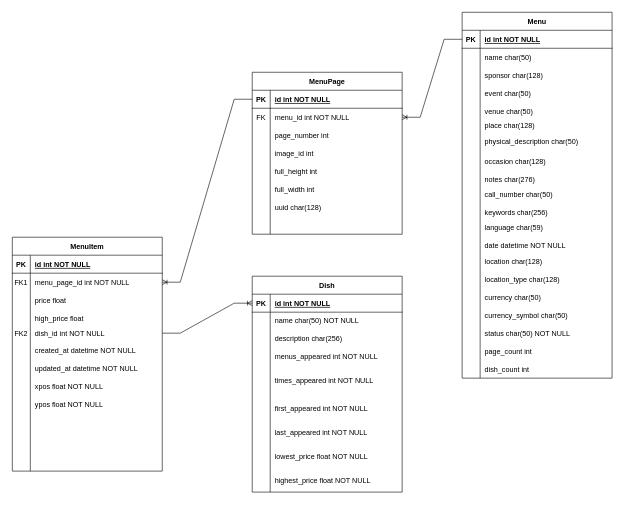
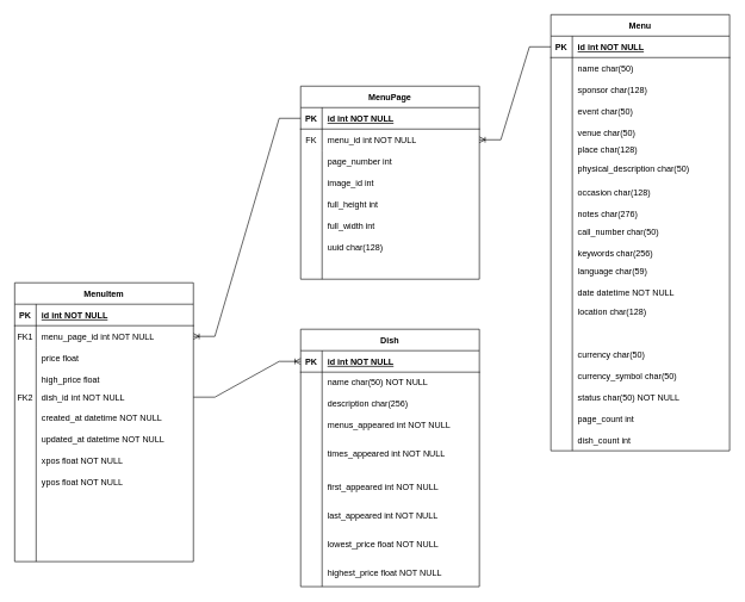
  <mxCell id="0" />
  <mxCell id="1" parent="0" />
  <mxCell id="2" value="Dish" style="shape=table;startSize=30;container=1;collapsible=1;childLayout=tableLayout;fixedRows=1;rowLines=0;fontStyle=1;align=center;resizeLast=1;" parent="1" vertex="1"><mxGeometry x="420" y="460" width="250" height="360" as="geometry" /></mxCell>
  <mxCell id="3" value="" style="shape=partialRectangle;collapsible=0;dropTarget=0;pointerEvents=0;fillColor=none;points=[[0,0.5],[1,0.5]];portConstraint=eastwest;top=0;left=0;right=0;bottom=1;" parent="2" vertex="1"><mxGeometry y="30" width="250" height="30" as="geometry" /></mxCell>
  <mxCell id="4" value="PK" style="shape=partialRectangle;overflow=hidden;connectable=0;fillColor=none;top=0;left=0;bottom=0;right=0;fontStyle=1;" parent="3" vertex="1"><mxGeometry width="30" height="30" as="geometry"><mxRectangle width="30" height="30" as="alternateBounds" /></mxGeometry></mxCell>
  <mxCell id="5" value="id int NOT NULL " style="shape=partialRectangle;overflow=hidden;connectable=0;fillColor=none;top=0;left=0;bottom=0;right=0;align=left;spacingLeft=6;fontStyle=5;" parent="3" vertex="1"><mxGeometry x="30" width="220" height="30" as="geometry"><mxRectangle width="220" height="30" as="alternateBounds" /></mxGeometry></mxCell>
  <mxCell id="6" value="" style="shape=partialRectangle;collapsible=0;dropTarget=0;pointerEvents=0;fillColor=none;points=[[0,0.5],[1,0.5]];portConstraint=eastwest;top=0;left=0;right=0;bottom=0;" parent="2" vertex="1"><mxGeometry y="60" width="250" height="300" as="geometry" /></mxCell>
  <mxCell id="7" value="" style="shape=partialRectangle;overflow=hidden;connectable=0;fillColor=none;top=0;left=0;bottom=0;right=0;" parent="6" vertex="1"><mxGeometry width="30" height="300" as="geometry"><mxRectangle width="30" height="300" as="alternateBounds" /></mxGeometry></mxCell>
  <mxCell id="8" value="" style="shape=partialRectangle;overflow=hidden;connectable=0;fillColor=none;top=0;left=0;bottom=0;right=0;align=left;spacingLeft=6;" parent="6" vertex="1"><mxGeometry x="30" width="220" height="300" as="geometry"><mxRectangle width="220" height="300" as="alternateBounds" /></mxGeometry></mxCell>
  <mxCell id="9" value="menus_appeared int NOT NULL&#10;" style="shape=partialRectangle;overflow=hidden;connectable=0;fillColor=none;top=0;left=0;bottom=0;right=0;align=left;spacingLeft=6;" vertex="1" parent="1"><mxGeometry x="450" y="585" width="220" height="30" as="geometry"><mxRectangle width="220" height="30" as="alternateBounds" /></mxGeometry></mxCell>
  <mxCell id="10" value="name char(50) NOT NULL&#10;" style="shape=partialRectangle;overflow=hidden;connectable=0;fillColor=none;top=0;left=0;bottom=0;right=0;align=left;spacingLeft=6;" vertex="1" parent="1"><mxGeometry x="450" y="525" width="220" height="30" as="geometry"><mxRectangle width="220" height="30" as="alternateBounds" /></mxGeometry></mxCell>
  <mxCell id="11" value="description char(256) &#10;" style="shape=partialRectangle;overflow=hidden;connectable=0;fillColor=none;top=0;left=0;bottom=0;right=0;align=left;spacingLeft=6;" vertex="1" parent="1"><mxGeometry x="450" y="555" width="220" height="30" as="geometry"><mxRectangle width="220" height="30" as="alternateBounds" /></mxGeometry></mxCell>
  <mxCell id="12" value="first_appeared int NOT NULL" style="shape=partialRectangle;overflow=hidden;connectable=0;fillColor=none;top=0;left=0;bottom=0;right=0;align=left;spacingLeft=6;" vertex="1" parent="1"><mxGeometry x="450" y="665" width="220" height="30" as="geometry"><mxRectangle width="220" height="30" as="alternateBounds" /></mxGeometry></mxCell>
  <mxCell id="13" value="times_appeared int NOT NULL&#10;" style="shape=partialRectangle;overflow=hidden;connectable=0;fillColor=none;top=0;left=0;bottom=0;right=0;align=left;spacingLeft=6;" vertex="1" parent="1"><mxGeometry x="450" y="625" width="220" height="30" as="geometry"><mxRectangle width="220" height="30" as="alternateBounds" /></mxGeometry></mxCell>
  <mxCell id="14" value="last_appeared int NOT NULL" style="shape=partialRectangle;overflow=hidden;connectable=0;fillColor=none;top=0;left=0;bottom=0;right=0;align=left;spacingLeft=6;" vertex="1" parent="1"><mxGeometry x="450" y="705" width="220" height="30" as="geometry"><mxRectangle width="220" height="30" as="alternateBounds" /></mxGeometry></mxCell>
  <mxCell id="15" value="lowest_price float NOT NULL" style="shape=partialRectangle;overflow=hidden;connectable=0;fillColor=none;top=0;left=0;bottom=0;right=0;align=left;spacingLeft=6;" vertex="1" parent="1"><mxGeometry x="450" y="745" width="220" height="30" as="geometry"><mxRectangle width="220" height="30" as="alternateBounds" /></mxGeometry></mxCell>
  <mxCell id="16" value="highest_price float NOT NULL" style="shape=partialRectangle;overflow=hidden;connectable=0;fillColor=none;top=0;left=0;bottom=0;right=0;align=left;spacingLeft=6;" vertex="1" parent="1"><mxGeometry x="450" y="785" width="220" height="30" as="geometry"><mxRectangle width="220" height="30" as="alternateBounds" /></mxGeometry></mxCell>
  <mxCell id="17" value="MenuItem" style="shape=table;startSize=30;container=1;collapsible=1;childLayout=tableLayout;fixedRows=1;rowLines=0;fontStyle=1;align=center;resizeLast=1;" vertex="1" parent="1"><mxGeometry x="20" y="395" width="250" height="390" as="geometry" /></mxCell>
  <mxCell id="18" value="" style="shape=partialRectangle;collapsible=0;dropTarget=0;pointerEvents=0;fillColor=none;points=[[0,0.5],[1,0.5]];portConstraint=eastwest;top=0;left=0;right=0;bottom=1;" vertex="1" parent="17"><mxGeometry y="30" width="250" height="30" as="geometry" /></mxCell>
  <mxCell id="19" value="PK" style="shape=partialRectangle;overflow=hidden;connectable=0;fillColor=none;top=0;left=0;bottom=0;right=0;fontStyle=1;" vertex="1" parent="18"><mxGeometry width="30" height="30" as="geometry"><mxRectangle width="30" height="30" as="alternateBounds" /></mxGeometry></mxCell>
  <mxCell id="20" value="id int NOT NULL " style="shape=partialRectangle;overflow=hidden;connectable=0;fillColor=none;top=0;left=0;bottom=0;right=0;align=left;spacingLeft=6;fontStyle=5;" vertex="1" parent="18"><mxGeometry x="30" width="220" height="30" as="geometry"><mxRectangle width="220" height="30" as="alternateBounds" /></mxGeometry></mxCell>
  <mxCell id="21" value="" style="shape=tableRow;horizontal=0;startSize=0;swimlaneHead=0;swimlaneBody=0;fillColor=none;collapsible=0;dropTarget=0;points=[[0,0.5],[1,0.5]];portConstraint=eastwest;top=0;left=0;right=0;bottom=0;" vertex="1" parent="17"><mxGeometry y="60" width="250" height="30" as="geometry" /></mxCell>
  <mxCell id="22" value="FK1" style="shape=partialRectangle;connectable=0;fillColor=none;top=0;left=0;bottom=0;right=0;fontStyle=0;overflow=hidden;" vertex="1" parent="21"><mxGeometry width="30" height="30" as="geometry"><mxRectangle width="30" height="30" as="alternateBounds" /></mxGeometry></mxCell>
  <mxCell id="23" value="menu_page_id int NOT NULL" style="shape=partialRectangle;connectable=0;fillColor=none;top=0;left=0;bottom=0;right=0;align=left;spacingLeft=6;fontStyle=0;overflow=hidden;" vertex="1" parent="21"><mxGeometry x="30" width="220" height="30" as="geometry"><mxRectangle width="220" height="30" as="alternateBounds" /></mxGeometry></mxCell>
  <mxCell id="24" value="" style="shape=partialRectangle;collapsible=0;dropTarget=0;pointerEvents=0;fillColor=none;points=[[0,0.5],[1,0.5]];portConstraint=eastwest;top=0;left=0;right=0;bottom=0;" vertex="1" parent="17"><mxGeometry y="90" width="250" height="300" as="geometry" /></mxCell>
  <mxCell id="25" value="" style="shape=partialRectangle;overflow=hidden;connectable=0;fillColor=none;top=0;left=0;bottom=0;right=0;" vertex="1" parent="24"><mxGeometry width="30" height="300" as="geometry"><mxRectangle width="30" height="300" as="alternateBounds" /></mxGeometry></mxCell>
  <mxCell id="26" value="" style="shape=partialRectangle;overflow=hidden;connectable=0;fillColor=none;top=0;left=0;bottom=0;right=0;align=left;spacingLeft=6;" vertex="1" parent="24"><mxGeometry x="30" width="220" height="300" as="geometry"><mxRectangle width="220" height="300" as="alternateBounds" /></mxGeometry></mxCell>
  <mxCell id="27" value="price float" style="shape=partialRectangle;overflow=hidden;connectable=0;fillColor=none;top=0;left=0;bottom=0;right=0;align=left;spacingLeft=6;" vertex="1" parent="1"><mxGeometry x="50" y="485" width="220" height="30" as="geometry"><mxRectangle width="220" height="30" as="alternateBounds" /></mxGeometry></mxCell>
  <mxCell id="28" value="high_price float" style="shape=partialRectangle;overflow=hidden;connectable=0;fillColor=none;top=0;left=0;bottom=0;right=0;align=left;spacingLeft=6;" vertex="1" parent="1"><mxGeometry x="50" y="515" width="220" height="30" as="geometry"><mxRectangle width="220" height="30" as="alternateBounds" /></mxGeometry></mxCell>
  <mxCell id="29" value="created_at datetime NOT NULL&#10;" style="shape=partialRectangle;overflow=hidden;connectable=0;fillColor=none;top=0;left=0;bottom=0;right=0;align=left;spacingLeft=6;" vertex="1" parent="1"><mxGeometry x="50" y="575" width="220" height="30" as="geometry"><mxRectangle width="220" height="30" as="alternateBounds" /></mxGeometry></mxCell>
  <mxCell id="30" value="updated_at datetime NOT NULL&#10;" style="shape=partialRectangle;overflow=hidden;connectable=0;fillColor=none;top=0;left=0;bottom=0;right=0;align=left;spacingLeft=6;" vertex="1" parent="1"><mxGeometry x="50" y="605" width="220" height="30" as="geometry"><mxRectangle width="220" height="30" as="alternateBounds" /></mxGeometry></mxCell>
  <mxCell id="31" value="xpos float NOT NULL&#10;" style="shape=partialRectangle;overflow=hidden;connectable=0;fillColor=none;top=0;left=0;bottom=0;right=0;align=left;spacingLeft=6;" vertex="1" parent="1"><mxGeometry x="50" y="635" width="220" height="30" as="geometry"><mxRectangle width="220" height="30" as="alternateBounds" /></mxGeometry></mxCell>
  <mxCell id="32" value="ypos float NOT NULL&#10;" style="shape=partialRectangle;overflow=hidden;connectable=0;fillColor=none;top=0;left=0;bottom=0;right=0;align=left;spacingLeft=6;" vertex="1" parent="1"><mxGeometry x="50" y="665" width="220" height="30" as="geometry"><mxRectangle width="220" height="30" as="alternateBounds" /></mxGeometry></mxCell>
  <mxCell id="33" value="Menu" style="shape=table;startSize=30;container=1;collapsible=1;childLayout=tableLayout;fixedRows=1;rowLines=0;fontStyle=1;align=center;resizeLast=1;" vertex="1" parent="1"><mxGeometry x="770" y="20" width="250" height="610" as="geometry" /></mxCell>
  <mxCell id="34" value="" style="shape=partialRectangle;collapsible=0;dropTarget=0;pointerEvents=0;fillColor=none;points=[[0,0.5],[1,0.5]];portConstraint=eastwest;top=0;left=0;right=0;bottom=1;" vertex="1" parent="33"><mxGeometry y="30" width="250" height="30" as="geometry" /></mxCell>
  <mxCell id="35" value="PK" style="shape=partialRectangle;overflow=hidden;connectable=0;fillColor=none;top=0;left=0;bottom=0;right=0;fontStyle=1;" vertex="1" parent="34"><mxGeometry width="30" height="30" as="geometry"><mxRectangle width="30" height="30" as="alternateBounds" /></mxGeometry></mxCell>
  <mxCell id="36" value="id int NOT NULL " style="shape=partialRectangle;overflow=hidden;connectable=0;fillColor=none;top=0;left=0;bottom=0;right=0;align=left;spacingLeft=6;fontStyle=5;" vertex="1" parent="34"><mxGeometry x="30" width="220" height="30" as="geometry"><mxRectangle width="220" height="30" as="alternateBounds" /></mxGeometry></mxCell>
  <mxCell id="37" value="" style="shape=partialRectangle;collapsible=0;dropTarget=0;pointerEvents=0;fillColor=none;points=[[0,0.5],[1,0.5]];portConstraint=eastwest;top=0;left=0;right=0;bottom=0;" vertex="1" parent="33"><mxGeometry y="60" width="250" height="550" as="geometry" /></mxCell>
  <mxCell id="38" value="" style="shape=partialRectangle;overflow=hidden;connectable=0;fillColor=none;top=0;left=0;bottom=0;right=0;" vertex="1" parent="37"><mxGeometry width="30" height="550" as="geometry"><mxRectangle width="30" height="550" as="alternateBounds" /></mxGeometry></mxCell>
  <mxCell id="39" value="" style="shape=partialRectangle;overflow=hidden;connectable=0;fillColor=none;top=0;left=0;bottom=0;right=0;align=left;spacingLeft=6;" vertex="1" parent="37"><mxGeometry x="30" width="220" height="550" as="geometry"><mxRectangle width="220" height="550" as="alternateBounds" /></mxGeometry></mxCell>
  <mxCell id="40" value="name char(50)" style="shape=partialRectangle;overflow=hidden;connectable=0;fillColor=none;top=0;left=0;bottom=0;right=0;align=left;spacingLeft=6;" vertex="1" parent="1"><mxGeometry x="800" y="80" width="220" height="30" as="geometry"><mxRectangle width="220" height="30" as="alternateBounds" /></mxGeometry></mxCell>
  <mxCell id="41" value="sponsor char(128)" style="shape=partialRectangle;overflow=hidden;connectable=0;fillColor=none;top=0;left=0;bottom=0;right=0;align=left;spacingLeft=6;" vertex="1" parent="1"><mxGeometry x="800" y="110" width="220" height="30" as="geometry"><mxRectangle width="220" height="30" as="alternateBounds" /></mxGeometry></mxCell>
  <mxCell id="42" value="event char(50)" style="shape=partialRectangle;overflow=hidden;connectable=0;fillColor=none;top=0;left=0;bottom=0;right=0;align=left;spacingLeft=6;" vertex="1" parent="1"><mxGeometry x="800" y="140" width="220" height="30" as="geometry"><mxRectangle width="220" height="30" as="alternateBounds" /></mxGeometry></mxCell>
  <mxCell id="43" value="venue char(50)" style="shape=partialRectangle;overflow=hidden;connectable=0;fillColor=none;top=0;left=0;bottom=0;right=0;align=left;spacingLeft=6;" vertex="1" parent="1"><mxGeometry x="800" y="170" width="220" height="30" as="geometry"><mxRectangle width="220" height="30" as="alternateBounds" /></mxGeometry></mxCell>
  <mxCell id="44" value="place char(128)&#10;" style="shape=partialRectangle;overflow=hidden;connectable=0;fillColor=none;top=0;left=0;bottom=0;right=0;align=left;spacingLeft=6;" vertex="1" parent="1"><mxGeometry x="800" y="200" width="220" height="30" as="geometry"><mxRectangle width="220" height="30" as="alternateBounds" /></mxGeometry></mxCell>
  <mxCell id="45" value="physical_description char(50)" style="shape=partialRectangle;overflow=hidden;connectable=0;fillColor=none;top=0;left=0;bottom=0;right=0;align=left;spacingLeft=6;" vertex="1" parent="1"><mxGeometry x="800" y="220" width="220" height="30" as="geometry"><mxRectangle width="220" height="30" as="alternateBounds" /></mxGeometry></mxCell>
  <mxCell id="46" value="occasion char(128)&#10;" style="shape=partialRectangle;overflow=hidden;connectable=0;fillColor=none;top=0;left=0;bottom=0;right=0;align=left;spacingLeft=6;" vertex="1" parent="1"><mxGeometry x="800" y="260" width="220" height="30" as="geometry"><mxRectangle width="220" height="30" as="alternateBounds" /></mxGeometry></mxCell>
  <mxCell id="47" value="notes char(276)&#10;" style="shape=partialRectangle;overflow=hidden;connectable=0;fillColor=none;top=0;left=0;bottom=0;right=0;align=left;spacingLeft=6;" vertex="1" parent="1"><mxGeometry x="800" y="290" width="220" height="30" as="geometry"><mxRectangle width="220" height="30" as="alternateBounds" /></mxGeometry></mxCell>
  <mxCell id="48" value="call_number char(50)&#10;" style="shape=partialRectangle;overflow=hidden;connectable=0;fillColor=none;top=0;left=0;bottom=0;right=0;align=left;spacingLeft=6;" vertex="1" parent="1"><mxGeometry x="800" y="315" width="220" height="30" as="geometry"><mxRectangle width="220" height="30" as="alternateBounds" /></mxGeometry></mxCell>
  <mxCell id="49" value="keywords char(256)&#10;" style="shape=partialRectangle;overflow=hidden;connectable=0;fillColor=none;top=0;left=0;bottom=0;right=0;align=left;spacingLeft=6;" vertex="1" parent="1"><mxGeometry x="800" y="345" width="220" height="30" as="geometry"><mxRectangle width="220" height="30" as="alternateBounds" /></mxGeometry></mxCell>
  <mxCell id="50" value="language char(59)&#10;" style="shape=partialRectangle;overflow=hidden;connectable=0;fillColor=none;top=0;left=0;bottom=0;right=0;align=left;spacingLeft=6;" vertex="1" parent="1"><mxGeometry x="800" y="370" width="220" height="30" as="geometry"><mxRectangle width="220" height="30" as="alternateBounds" /></mxGeometry></mxCell>
  <mxCell id="51" value="date datetime NOT NULL&#10;" style="shape=partialRectangle;overflow=hidden;connectable=0;fillColor=none;top=0;left=0;bottom=0;right=0;align=left;spacingLeft=6;" vertex="1" parent="1"><mxGeometry x="800" y="400" width="220" height="30" as="geometry"><mxRectangle width="220" height="30" as="alternateBounds" /></mxGeometry></mxCell>
  <mxCell id="52" value="location char(128)" style="shape=partialRectangle;overflow=hidden;connectable=0;fillColor=none;top=0;left=0;bottom=0;right=0;align=left;spacingLeft=6;" vertex="1" parent="1"><mxGeometry x="800" y="420" width="220" height="30" as="geometry"><mxRectangle width="220" height="30" as="alternateBounds" /></mxGeometry></mxCell>
- <mxCell id="53" value="location_type char(128)" style="shape=partialRectangle;overflow=hidden;connectable=0;fillColor=none;top=0;left=0;bottom=0;right=0;align=left;spacingLeft=6;" vertex="1" parent="1"><mxGeometry x="800" y="450" width="220" height="30" as="geometry"><mxRectangle width="220" height="30" as="alternateBounds" /></mxGeometry></mxCell>
  <mxCell id="54" value="currency char(50)" style="shape=partialRectangle;overflow=hidden;connectable=0;fillColor=none;top=0;left=0;bottom=0;right=0;align=left;spacingLeft=6;" vertex="1" parent="1"><mxGeometry x="800" y="480" width="220" height="30" as="geometry"><mxRectangle width="220" height="30" as="alternateBounds" /></mxGeometry></mxCell>
  <mxCell id="55" value="currency_symbol char(50)" style="shape=partialRectangle;overflow=hidden;connectable=0;fillColor=none;top=0;left=0;bottom=0;right=0;align=left;spacingLeft=6;" vertex="1" parent="1"><mxGeometry x="800" y="510" width="220" height="30" as="geometry"><mxRectangle width="220" height="30" as="alternateBounds" /></mxGeometry></mxCell>
  <mxCell id="56" value="status char(50) NOT NULL" style="shape=partialRectangle;overflow=hidden;connectable=0;fillColor=none;top=0;left=0;bottom=0;right=0;align=left;spacingLeft=6;" vertex="1" parent="1"><mxGeometry x="800" y="540" width="220" height="30" as="geometry"><mxRectangle width="220" height="30" as="alternateBounds" /></mxGeometry></mxCell>
  <mxCell id="57" value="page_count int" style="shape=partialRectangle;overflow=hidden;connectable=0;fillColor=none;top=0;left=0;bottom=0;right=0;align=left;spacingLeft=6;" vertex="1" parent="1"><mxGeometry x="800" y="570" width="220" height="30" as="geometry"><mxRectangle width="220" height="30" as="alternateBounds" /></mxGeometry></mxCell>
  <mxCell id="58" value="dish_count int" style="shape=partialRectangle;overflow=hidden;connectable=0;fillColor=none;top=0;left=0;bottom=0;right=0;align=left;spacingLeft=6;" vertex="1" parent="1"><mxGeometry x="800" y="600" width="220" height="30" as="geometry"><mxRectangle width="220" height="30" as="alternateBounds" /></mxGeometry></mxCell>
  <mxCell id="59" value="MenuPage" style="shape=table;startSize=30;container=1;collapsible=1;childLayout=tableLayout;fixedRows=1;rowLines=0;fontStyle=1;align=center;resizeLast=1;" vertex="1" parent="1"><mxGeometry x="420" y="120" width="250" height="270" as="geometry" /></mxCell>
  <mxCell id="60" value="" style="shape=partialRectangle;collapsible=0;dropTarget=0;pointerEvents=0;fillColor=none;points=[[0,0.5],[1,0.5]];portConstraint=eastwest;top=0;left=0;right=0;bottom=1;" vertex="1" parent="59"><mxGeometry y="30" width="250" height="30" as="geometry" /></mxCell>
  <mxCell id="61" value="PK" style="shape=partialRectangle;overflow=hidden;connectable=0;fillColor=none;top=0;left=0;bottom=0;right=0;fontStyle=1;" vertex="1" parent="60"><mxGeometry width="30" height="30" as="geometry"><mxRectangle width="30" height="30" as="alternateBounds" /></mxGeometry></mxCell>
  <mxCell id="62" value="id int NOT NULL " style="shape=partialRectangle;overflow=hidden;connectable=0;fillColor=none;top=0;left=0;bottom=0;right=0;align=left;spacingLeft=6;fontStyle=5;" vertex="1" parent="60"><mxGeometry x="30" width="220" height="30" as="geometry"><mxRectangle width="220" height="30" as="alternateBounds" /></mxGeometry></mxCell>
  <mxCell id="63" value="" style="shape=tableRow;horizontal=0;startSize=0;swimlaneHead=0;swimlaneBody=0;fillColor=none;collapsible=0;dropTarget=0;points=[[0,0.5],[1,0.5]];portConstraint=eastwest;top=0;left=0;right=0;bottom=0;" vertex="1" parent="59"><mxGeometry y="60" width="250" height="30" as="geometry" /></mxCell>
  <mxCell id="64" value="FK" style="shape=partialRectangle;connectable=0;fillColor=none;top=0;left=0;bottom=0;right=0;fontStyle=0;overflow=hidden;" vertex="1" parent="63"><mxGeometry width="30" height="30" as="geometry"><mxRectangle width="30" height="30" as="alternateBounds" /></mxGeometry></mxCell>
  <mxCell id="65" value="menu_id int NOT NULL" style="shape=partialRectangle;connectable=0;fillColor=none;top=0;left=0;bottom=0;right=0;align=left;spacingLeft=6;fontStyle=0;overflow=hidden;" vertex="1" parent="63"><mxGeometry x="30" width="220" height="30" as="geometry"><mxRectangle width="220" height="30" as="alternateBounds" /></mxGeometry></mxCell>
  <mxCell id="66" value="" style="shape=partialRectangle;collapsible=0;dropTarget=0;pointerEvents=0;fillColor=none;points=[[0,0.5],[1,0.5]];portConstraint=eastwest;top=0;left=0;right=0;bottom=0;" vertex="1" parent="59"><mxGeometry y="90" width="250" height="180" as="geometry" /></mxCell>
  <mxCell id="67" value="" style="shape=partialRectangle;overflow=hidden;connectable=0;fillColor=none;top=0;left=0;bottom=0;right=0;" vertex="1" parent="66"><mxGeometry width="30" height="180" as="geometry"><mxRectangle width="30" height="180" as="alternateBounds" /></mxGeometry></mxCell>
  <mxCell id="68" value="" style="shape=partialRectangle;overflow=hidden;connectable=0;fillColor=none;top=0;left=0;bottom=0;right=0;align=left;spacingLeft=6;" vertex="1" parent="66"><mxGeometry x="30" width="220" height="180" as="geometry"><mxRectangle width="220" height="180" as="alternateBounds" /></mxGeometry></mxCell>
  <mxCell id="69" value="page_number int" style="shape=partialRectangle;overflow=hidden;connectable=0;fillColor=none;top=0;left=0;bottom=0;right=0;align=left;spacingLeft=6;" vertex="1" parent="1"><mxGeometry x="450" y="210" width="220" height="30" as="geometry"><mxRectangle width="220" height="30" as="alternateBounds" /></mxGeometry></mxCell>
  <mxCell id="70" value="image_id int" style="shape=partialRectangle;overflow=hidden;connectable=0;fillColor=none;top=0;left=0;bottom=0;right=0;align=left;spacingLeft=6;" vertex="1" parent="1"><mxGeometry x="450" y="240" width="220" height="30" as="geometry"><mxRectangle width="220" height="30" as="alternateBounds" /></mxGeometry></mxCell>
  <mxCell id="71" value="full_height int" style="shape=partialRectangle;overflow=hidden;connectable=0;fillColor=none;top=0;left=0;bottom=0;right=0;align=left;spacingLeft=6;" vertex="1" parent="1"><mxGeometry x="450" y="270" width="220" height="30" as="geometry"><mxRectangle width="220" height="30" as="alternateBounds" /></mxGeometry></mxCell>
  <mxCell id="72" value="full_width int" style="shape=partialRectangle;overflow=hidden;connectable=0;fillColor=none;top=0;left=0;bottom=0;right=0;align=left;spacingLeft=6;" vertex="1" parent="1"><mxGeometry x="450" y="300" width="220" height="30" as="geometry"><mxRectangle width="220" height="30" as="alternateBounds" /></mxGeometry></mxCell>
  <mxCell id="73" value="uuid char(128)" style="shape=partialRectangle;overflow=hidden;connectable=0;fillColor=none;top=0;left=0;bottom=0;right=0;align=left;spacingLeft=6;" vertex="1" parent="1"><mxGeometry x="450" y="330" width="220" height="30" as="geometry"><mxRectangle width="220" height="30" as="alternateBounds" /></mxGeometry></mxCell>
  <mxCell id="74" value="" style="edgeStyle=entityRelationEdgeStyle;fontSize=12;html=1;endArrow=ERoneToMany;rounded=0;exitX=0;exitY=0.5;exitDx=0;exitDy=0;entryX=1;entryY=0.5;entryDx=0;entryDy=0;" edge="1" parent="1" source="34" target="63"><mxGeometry width="100" height="100" relative="1" as="geometry"><mxPoint x="620" y="490" as="sourcePoint" /><mxPoint x="640" y="210" as="targetPoint" /></mxGeometry></mxCell>
  <mxCell id="75" value="" style="edgeStyle=entityRelationEdgeStyle;fontSize=12;html=1;endArrow=ERoneToMany;rounded=0;exitX=0;exitY=0.5;exitDx=0;exitDy=0;" edge="1" parent="1" source="60" target="21"><mxGeometry width="100" height="100" relative="1" as="geometry"><mxPoint x="410" y="490" as="sourcePoint" /><mxPoint x="270" y="440" as="targetPoint" /></mxGeometry></mxCell>
  <mxCell id="76" value="" style="shape=table;startSize=0;container=1;collapsible=1;childLayout=tableLayout;fixedRows=1;rowLines=0;fontStyle=0;align=center;resizeLast=1;strokeColor=none;fillColor=none;collapsible=0;" vertex="1" parent="1"><mxGeometry x="20" y="540" width="250" height="30" as="geometry" /></mxCell>
  <mxCell id="77" value="" style="shape=tableRow;horizontal=0;startSize=0;swimlaneHead=0;swimlaneBody=0;fillColor=none;collapsible=0;dropTarget=0;points=[[0,0.5],[1,0.5]];portConstraint=eastwest;top=0;left=0;right=0;bottom=0;" vertex="1" parent="76"><mxGeometry width="250" height="30" as="geometry" /></mxCell>
  <mxCell id="78" value="FK2" style="shape=partialRectangle;connectable=0;fillColor=none;top=0;left=0;bottom=0;right=0;fontStyle=0;overflow=hidden;" vertex="1" parent="77"><mxGeometry width="30" height="30" as="geometry"><mxRectangle width="30" height="30" as="alternateBounds" /></mxGeometry></mxCell>
  <mxCell id="79" value="dish_id int NOT NULL" style="shape=partialRectangle;connectable=0;fillColor=none;top=0;left=0;bottom=0;right=0;align=left;spacingLeft=6;fontStyle=0;overflow=hidden;" vertex="1" parent="77"><mxGeometry x="30" width="220" height="30" as="geometry"><mxRectangle width="220" height="30" as="alternateBounds" /></mxGeometry></mxCell>
  <mxCell id="80" value="" style="edgeStyle=entityRelationEdgeStyle;fontSize=12;html=1;endArrow=ERoneToMany;rounded=0;exitX=1;exitY=0.5;exitDx=0;exitDy=0;entryX=0;entryY=0.5;entryDx=0;entryDy=0;" edge="1" parent="1" source="76" target="3"><mxGeometry width="100" height="100" relative="1" as="geometry"><mxPoint x="640" y="670" as="sourcePoint" /><mxPoint x="740" y="570" as="targetPoint" /></mxGeometry></mxCell>
